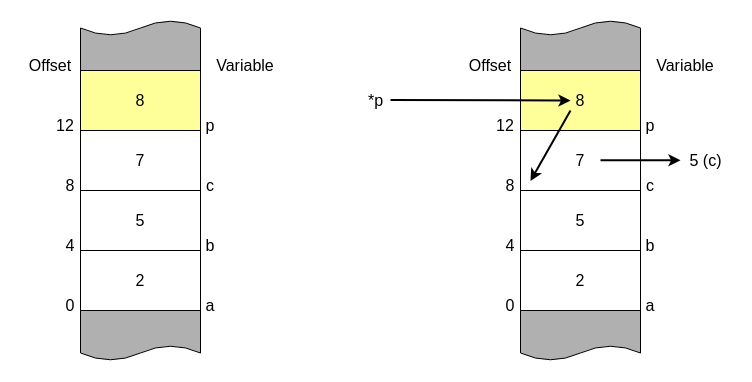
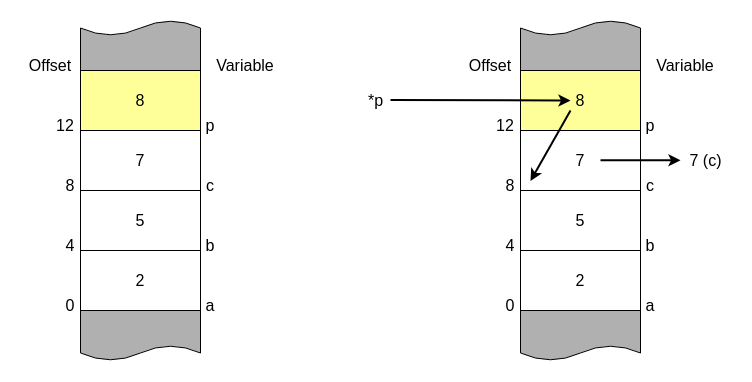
  <mxCell id="0" />
  <mxCell id="1" parent="0" />
  <mxCell id="2" value="" style="shape=document;whiteSpace=wrap;html=1;boundedLbl=1;rotation=-180;fillColor=#B0B0B0;" parent="1" vertex="1"><mxGeometry x="80" y="20" width="120" height="50" as="geometry" /></mxCell>
  <mxCell id="3" value="" style="shape=document;whiteSpace=wrap;html=1;boundedLbl=1;rotation=0;fillColor=#B0B0B0;" parent="1" vertex="1"><mxGeometry x="80" y="310" width="120" height="50" as="geometry" /></mxCell>
  <mxCell id="4" value="2" style="rounded=0;whiteSpace=wrap;html=1;fontSize=16;" parent="1" vertex="1"><mxGeometry x="80" y="250" width="120" height="60" as="geometry" /></mxCell>
  <mxCell id="5" value="5" style="rounded=0;whiteSpace=wrap;html=1;fontSize=16;" parent="1" vertex="1"><mxGeometry x="80" y="190" width="120" height="60" as="geometry" /></mxCell>
  <mxCell id="6" value="7" style="rounded=0;whiteSpace=wrap;html=1;fontSize=16;" parent="1" vertex="1"><mxGeometry x="80" y="130" width="120" height="60" as="geometry" /></mxCell>
  <mxCell id="7" value="8" style="rounded=0;whiteSpace=wrap;html=1;fillColor=#FFFF99;fontSize=16;" parent="1" vertex="1"><mxGeometry x="80" y="70" width="120" height="60" as="geometry" /></mxCell>
  <mxCell id="8" value="Offset" style="text;html=1;strokeColor=none;fillColor=none;align=center;verticalAlign=middle;whiteSpace=wrap;rounded=0;fontSize=16;" parent="1" vertex="1"><mxGeometry x="20" y="50" width="60" height="30" as="geometry" /></mxCell>
  <mxCell id="9" value="0" style="text;html=1;strokeColor=none;fillColor=none;align=center;verticalAlign=middle;whiteSpace=wrap;rounded=0;fontSize=16;" parent="1" vertex="1"><mxGeometry x="60" y="290" width="20" height="30" as="geometry" /></mxCell>
  <mxCell id="10" value="4" style="text;html=1;strokeColor=none;fillColor=none;align=center;verticalAlign=middle;whiteSpace=wrap;rounded=0;fontSize=16;" parent="1" vertex="1"><mxGeometry x="60" y="230" width="20" height="30" as="geometry" /></mxCell>
  <mxCell id="11" value="8" style="text;html=1;strokeColor=none;fillColor=none;align=center;verticalAlign=middle;whiteSpace=wrap;rounded=0;fontSize=16;" parent="1" vertex="1"><mxGeometry x="60" y="170" width="20" height="30" as="geometry" /></mxCell>
  <mxCell id="12" value="12" style="text;html=1;strokeColor=none;fillColor=none;align=center;verticalAlign=middle;whiteSpace=wrap;rounded=0;fontSize=16;" parent="1" vertex="1"><mxGeometry x="50" y="110" width="30" height="30" as="geometry" /></mxCell>
  <mxCell id="13" value="Variable" style="text;html=1;strokeColor=none;fillColor=none;align=center;verticalAlign=middle;whiteSpace=wrap;rounded=0;fontSize=16;" parent="1" vertex="1"><mxGeometry x="210" y="50" width="70" height="30" as="geometry" /></mxCell>
  <mxCell id="14" value="a" style="text;html=1;strokeColor=none;fillColor=none;align=center;verticalAlign=middle;whiteSpace=wrap;rounded=0;fontSize=16;" parent="1" vertex="1"><mxGeometry x="200" y="290" width="20" height="30" as="geometry" /></mxCell>
  <mxCell id="15" value="b" style="text;html=1;strokeColor=none;fillColor=none;align=center;verticalAlign=middle;whiteSpace=wrap;rounded=0;fontSize=16;" parent="1" vertex="1"><mxGeometry x="200" y="230" width="20" height="30" as="geometry" /></mxCell>
  <mxCell id="16" value="c" style="text;html=1;strokeColor=none;fillColor=none;align=center;verticalAlign=middle;whiteSpace=wrap;rounded=0;fontSize=16;" parent="1" vertex="1"><mxGeometry x="200" y="170" width="20" height="30" as="geometry" /></mxCell>
  <mxCell id="17" value="p" style="text;html=1;strokeColor=none;fillColor=none;align=center;verticalAlign=middle;whiteSpace=wrap;rounded=0;fontSize=16;" parent="1" vertex="1"><mxGeometry x="200" y="110" width="20" height="30" as="geometry" /></mxCell>
  <mxCell id="18" value="" style="shape=document;whiteSpace=wrap;html=1;boundedLbl=1;rotation=-180;fillColor=#B0B0B0;" parent="1" vertex="1"><mxGeometry x="520" y="20" width="120" height="50" as="geometry" /></mxCell>
  <mxCell id="19" value="" style="shape=document;whiteSpace=wrap;html=1;boundedLbl=1;rotation=0;fillColor=#B0B0B0;" parent="1" vertex="1"><mxGeometry x="520" y="310" width="120" height="50" as="geometry" /></mxCell>
  <mxCell id="20" value="2" style="rounded=0;whiteSpace=wrap;html=1;fontSize=16;" parent="1" vertex="1"><mxGeometry x="520" y="250" width="120" height="60" as="geometry" /></mxCell>
  <mxCell id="21" value="5" style="rounded=0;whiteSpace=wrap;html=1;fontSize=16;" parent="1" vertex="1"><mxGeometry x="520" y="190" width="120" height="60" as="geometry" /></mxCell>
  <mxCell id="22" value="7" style="rounded=0;whiteSpace=wrap;html=1;fontSize=16;" parent="1" vertex="1"><mxGeometry x="520" y="130" width="120" height="60" as="geometry" /></mxCell>
  <mxCell id="23" value="8" style="rounded=0;whiteSpace=wrap;html=1;fillColor=#FFFF99;fontSize=16;" parent="1" vertex="1"><mxGeometry x="520" y="70" width="120" height="60" as="geometry" /></mxCell>
  <mxCell id="24" value="Offset" style="text;html=1;strokeColor=none;fillColor=none;align=center;verticalAlign=middle;whiteSpace=wrap;rounded=0;fontSize=16;" parent="1" vertex="1"><mxGeometry x="460" y="50" width="60" height="30" as="geometry" /></mxCell>
  <mxCell id="25" value="0" style="text;html=1;strokeColor=none;fillColor=none;align=center;verticalAlign=middle;whiteSpace=wrap;rounded=0;fontSize=16;" parent="1" vertex="1"><mxGeometry x="500" y="290" width="20" height="30" as="geometry" /></mxCell>
  <mxCell id="26" value="4" style="text;html=1;strokeColor=none;fillColor=none;align=center;verticalAlign=middle;whiteSpace=wrap;rounded=0;fontSize=16;" parent="1" vertex="1"><mxGeometry x="500" y="230" width="20" height="30" as="geometry" /></mxCell>
  <mxCell id="27" value="8" style="text;html=1;strokeColor=none;fillColor=none;align=center;verticalAlign=middle;whiteSpace=wrap;rounded=0;fontSize=16;" parent="1" vertex="1"><mxGeometry x="500" y="170" width="20" height="30" as="geometry" /></mxCell>
  <mxCell id="28" value="12" style="text;html=1;strokeColor=none;fillColor=none;align=center;verticalAlign=middle;whiteSpace=wrap;rounded=0;fontSize=16;" parent="1" vertex="1"><mxGeometry x="490" y="110" width="30" height="30" as="geometry" /></mxCell>
  <mxCell id="29" value="Variable" style="text;html=1;strokeColor=none;fillColor=none;align=center;verticalAlign=middle;whiteSpace=wrap;rounded=0;fontSize=16;" parent="1" vertex="1"><mxGeometry x="650" y="50" width="70" height="30" as="geometry" /></mxCell>
  <mxCell id="30" value="a" style="text;html=1;strokeColor=none;fillColor=none;align=center;verticalAlign=middle;whiteSpace=wrap;rounded=0;fontSize=16;" parent="1" vertex="1"><mxGeometry x="640" y="290" width="20" height="30" as="geometry" /></mxCell>
  <mxCell id="31" value="b" style="text;html=1;strokeColor=none;fillColor=none;align=center;verticalAlign=middle;whiteSpace=wrap;rounded=0;fontSize=16;" parent="1" vertex="1"><mxGeometry x="640" y="230" width="20" height="30" as="geometry" /></mxCell>
  <mxCell id="32" value="c" style="text;html=1;strokeColor=none;fillColor=none;align=center;verticalAlign=middle;whiteSpace=wrap;rounded=0;fontSize=16;" parent="1" vertex="1"><mxGeometry x="640" y="170" width="20" height="30" as="geometry" /></mxCell>
  <mxCell id="33" value="p" style="text;html=1;strokeColor=none;fillColor=none;align=center;verticalAlign=middle;whiteSpace=wrap;rounded=0;fontSize=16;" parent="1" vertex="1"><mxGeometry x="640" y="110" width="20" height="30" as="geometry" /></mxCell>
  <mxCell id="34" value="" style="endArrow=classic;html=1;strokeWidth=2;fontSize=16;" parent="1" edge="1"><mxGeometry width="50" height="50" relative="1" as="geometry"><mxPoint x="390" y="99.58" as="sourcePoint" /><mxPoint x="570" y="100" as="targetPoint" /></mxGeometry></mxCell>
  <mxCell id="35" value="*p" style="text;html=1;align=center;verticalAlign=middle;resizable=0;points=[];autosize=1;fontSize=16;" parent="1" vertex="1"><mxGeometry x="360" y="90" width="30" height="20" as="geometry" /></mxCell>
  <mxCell id="36" value="" style="endArrow=classic;html=1;strokeWidth=2;fontSize=16;" parent="1" edge="1"><mxGeometry width="50" height="50" relative="1" as="geometry"><mxPoint x="600" y="159.76" as="sourcePoint" /><mxPoint x="680" y="159.76" as="targetPoint" /></mxGeometry></mxCell>
- <mxCell id="37" value="5 (c)" style="text;html=1;align=center;verticalAlign=middle;resizable=0;points=[];autosize=1;fontSize=16;" parent="1" vertex="1"><mxGeometry x="680" y="150" width="50" height="20" as="geometry" /></mxCell>
+ <mxCell id="37" value="7 (c)" style="text;html=1;align=center;verticalAlign=middle;resizable=0;points=[];autosize=1;fontSize=16;" parent="1" vertex="1"><mxGeometry x="680" y="150" width="50" height="20" as="geometry" /></mxCell>
  <mxCell id="38" value="" style="endArrow=classic;html=1;strokeWidth=2;fontSize=16;" parent="1" edge="1"><mxGeometry width="50" height="50" relative="1" as="geometry"><mxPoint x="570" y="110" as="sourcePoint" /><mxPoint x="530" y="180.42" as="targetPoint" /></mxGeometry></mxCell>
